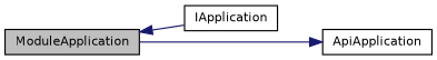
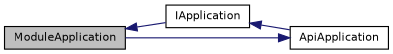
  digraph {
    rankdir=LR
    node [color=black fillcolor=white fontname=Helvetica fontsize=10 shape=record style=filled]
    edge [color=midnightblue dir=back fontname=Helvetica fontsize=10 labelfontname=Helvetica labelfontsize=10 style=solid]
    n1 [fillcolor=grey75 fontcolor=black height=0.2 label=ModuleApplication width=0.4]
    n2 [height=0.2 label=IApplication width=0.4]
    n3 [height=0.2 label=ApiApplication width=0.4]
    n1 -> n2
+   n2 -> n3
    n3 -> n1
  }
